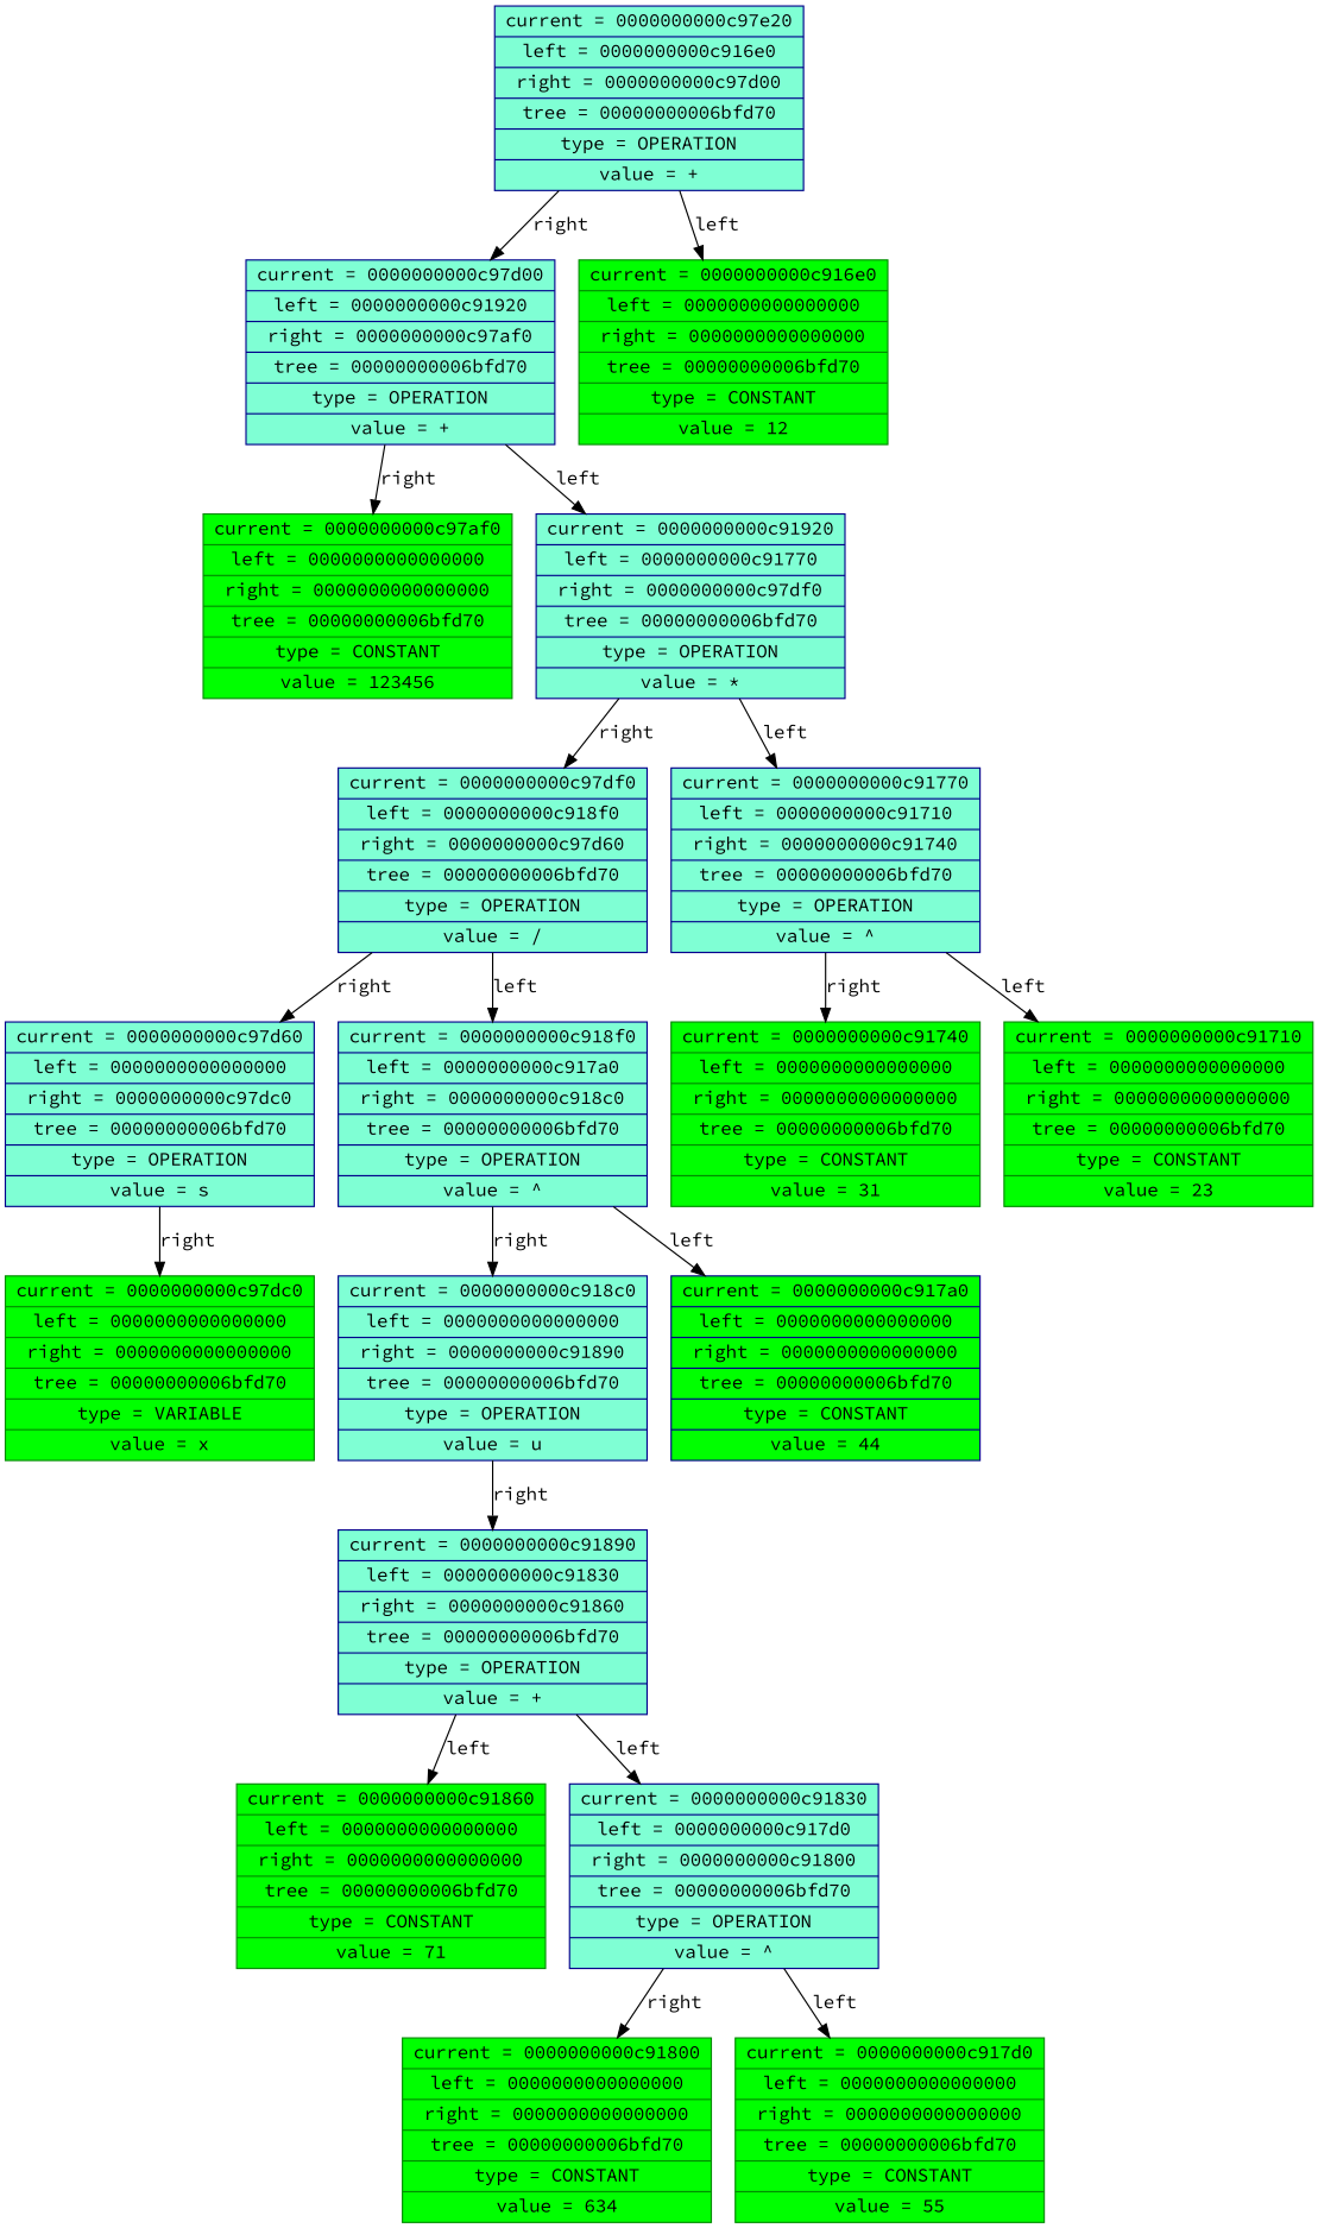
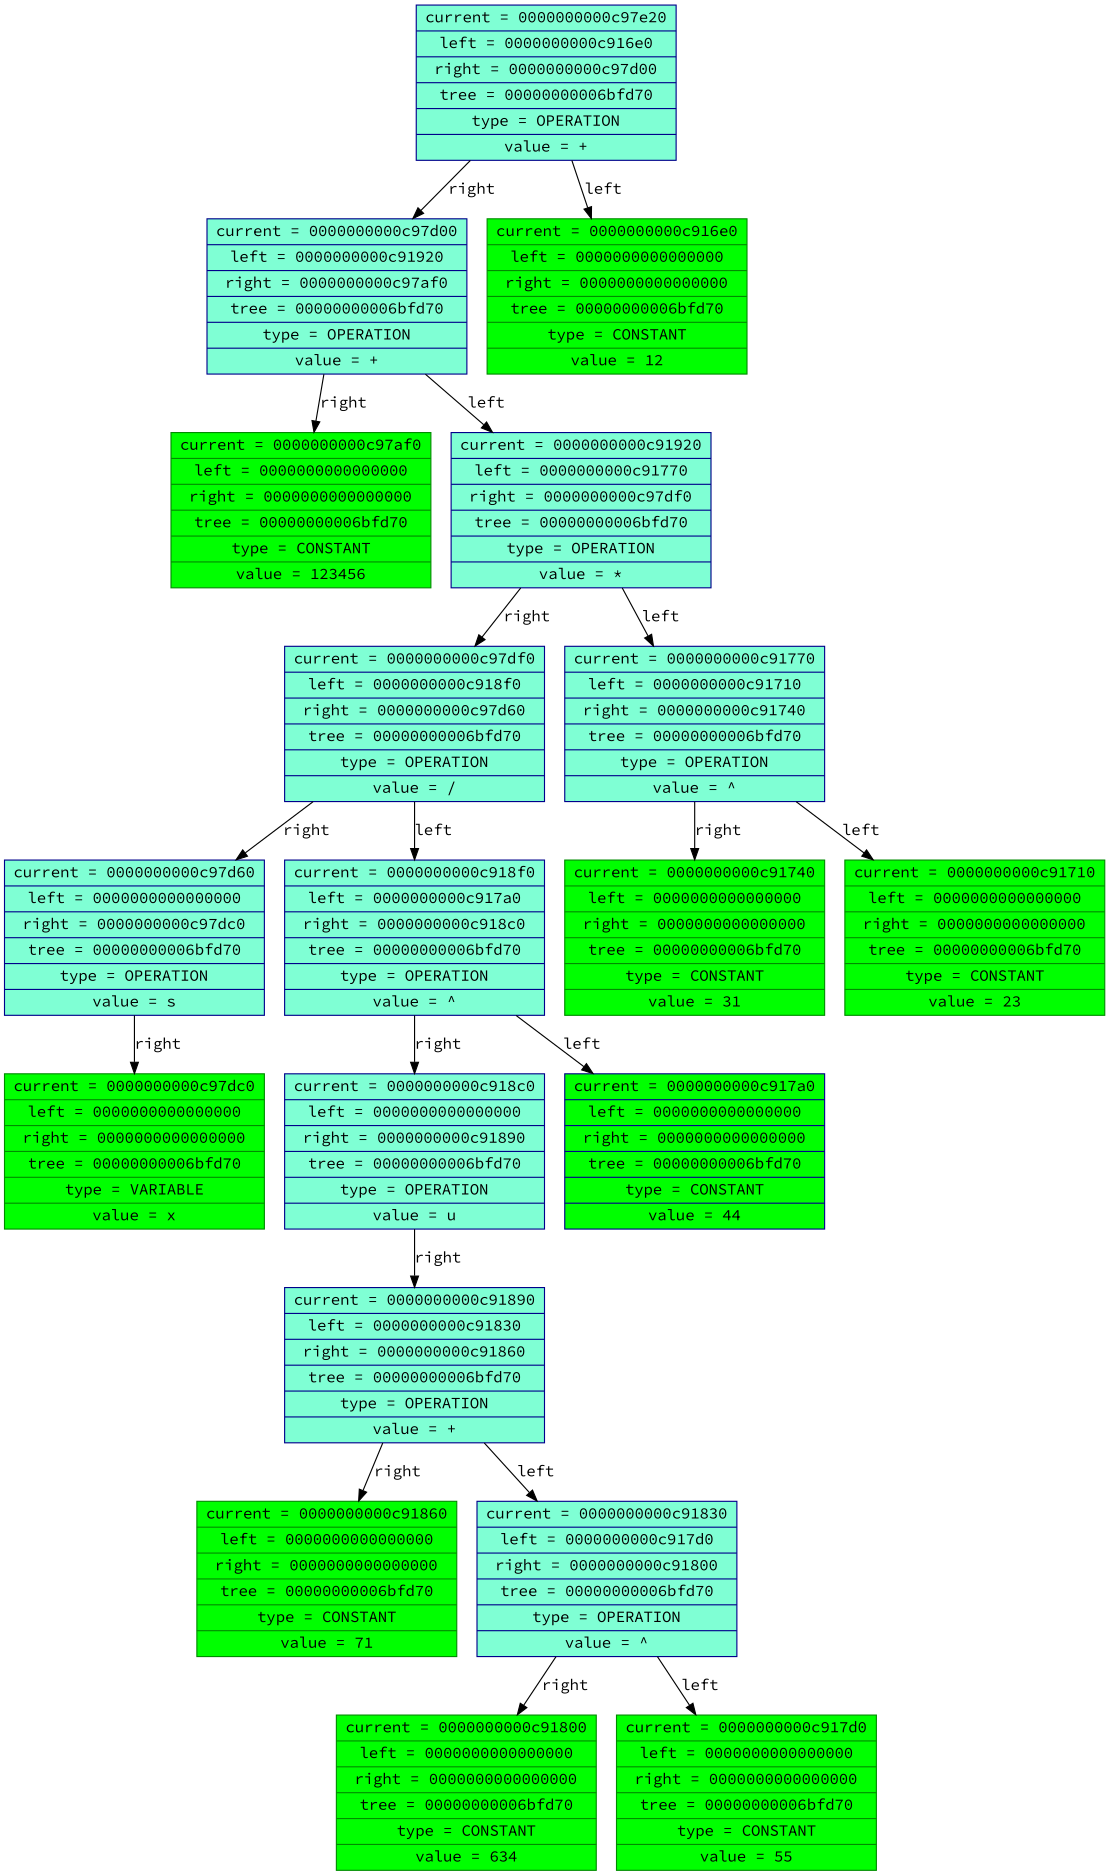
  digraph {
    fontname="Source Code Pro"
    rankdir=TB
    node [color=blue4 fillcolor=aquamarine fontname="Source Code Pro" shape=record style=filled]
    edge [fontname="Source Code Pro"]
    n1 [label="   { current =  0000000000c97e20 | left = 0000000000c916e0 | right = 0000000000c97d00 | tree = 00000000006bfd70 | type = OPERATION | value = +} "]
    n2 [label="   { current =  0000000000c97d00 | left = 0000000000c91920 | right = 0000000000c97af0 | tree = 00000000006bfd70 | type = OPERATION | value = +} "]
    n3 [color=green4 fillcolor=green1 label="   { current =  0000000000c916e0 | left = 0000000000000000 | right = 0000000000000000 | tree = 00000000006bfd70 | type = CONSTANT | value = 12} "]
    n4 [color=green4 fillcolor=green1 label="   { current =  0000000000c97af0 | left = 0000000000000000 | right = 0000000000000000 | tree = 00000000006bfd70 | type = CONSTANT | value = 123456} "]
    n5 [label="   { current =  0000000000c91920 | left = 0000000000c91770 | right = 0000000000c97df0 | tree = 00000000006bfd70 | type = OPERATION | value = *} "]
    n6 [label="   { current =  0000000000c97df0 | left = 0000000000c918f0 | right = 0000000000c97d60 | tree = 00000000006bfd70 | type = OPERATION | value = /} "]
    n7 [label="   { current =  0000000000c91770 | left = 0000000000c91710 | right = 0000000000c91740 | tree = 00000000006bfd70 | type = OPERATION | value = ^} "]
    n8 [label="   { current =  0000000000c97d60 | left = 0000000000000000 | right = 0000000000c97dc0 | tree = 00000000006bfd70 | type = OPERATION | value = s} "]
    n9 [label="   { current =  0000000000c918f0 | left = 0000000000c917a0 | right = 0000000000c918c0 | tree = 00000000006bfd70 | type = OPERATION | value = ^} "]
    n10 [color=green4 fillcolor=green1 label="   { current =  0000000000c91740 | left = 0000000000000000 | right = 0000000000000000 | tree = 00000000006bfd70 | type = CONSTANT | value = 31} "]
    n11 [color=green4 fillcolor=green1 label="   { current =  0000000000c91710 | left = 0000000000000000 | right = 0000000000000000 | tree = 00000000006bfd70 | type = CONSTANT | value = 23} "]
    n12 [color=green4 fillcolor=green1 label="   { current =  0000000000c97dc0 | left = 0000000000000000 | right = 0000000000000000 | tree = 00000000006bfd70 | type = VARIABLE | value = x} "]
    n13 [label="   { current =  0000000000c918c0 | left = 0000000000000000 | right = 0000000000c91890 | tree = 00000000006bfd70 | type = OPERATION | value = u} "]
    n14 [fillcolor=green1 label="   { current =  0000000000c917a0 | left = 0000000000000000 | right = 0000000000000000 | tree = 00000000006bfd70 | type = CONSTANT | value = 44} "]
    n15 [label="   { current =  0000000000c91890 | left = 0000000000c91830 | right = 0000000000c91860 | tree = 00000000006bfd70 | type = OPERATION | value = +} "]
    n16 [color=green4 fillcolor=green1 label="   { current =  0000000000c91860 | left = 0000000000000000 | right = 0000000000000000 | tree = 00000000006bfd70 | type = CONSTANT | value = 71} "]
    n17 [label="   { current =  0000000000c91830 | left = 0000000000c917d0 | right = 0000000000c91800 | tree = 00000000006bfd70 | type = OPERATION | value = ^} "]
    n18 [color=green4 fillcolor=green1 label="   { current =  0000000000c91800 | left = 0000000000000000 | right = 0000000000000000 | tree = 00000000006bfd70 | type = CONSTANT | value = 634} "]
    n19 [color=green4 fillcolor=green1 label="   { current =  0000000000c917d0 | left = 0000000000000000 | right = 0000000000000000 | tree = 00000000006bfd70 | type = CONSTANT | value = 55} "]
    n1 -> n2 [label=right]
    n1 -> n3 [label=left]
    n2 -> n4 [label=right]
    n2 -> n5 [label=left]
    n5 -> n6 [label=right]
    n5 -> n7 [label=left]
    n6 -> n8 [label=right]
    n6 -> n9 [label=left]
    n7 -> n10 [label=right]
    n7 -> n11 [label=left]
    n8 -> n12 [label=right]
    n9 -> n13 [label=right]
    n9 -> n14 [label=left]
    n13 -> n15 [label=right]
-   n15 -> n16 [label=left]
+   n15 -> n16 [label=right]
    n15 -> n17 [label=left]
    n17 -> n18 [label=right]
    n17 -> n19 [label=left]
  }
